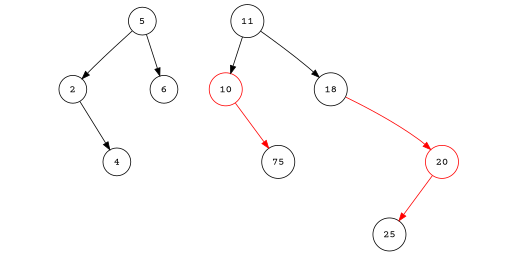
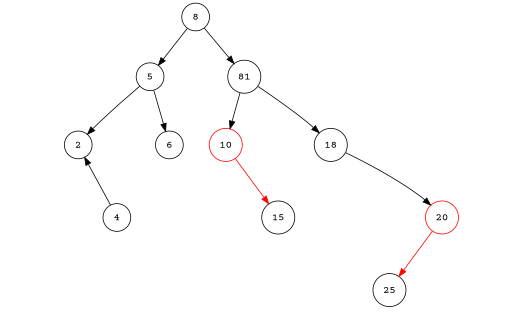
  digraph {
    fontname="Courier Prime"
    node [fontname="Courier Prime" shape=circle]
    edge [fontname="Courier Prime" style=invis]
    m8 [style=invis width=0.1]
    5
-   11
+   11 [label=81]
    m5 [style=invis width=0.1]
    2
    6
    l2 [style=invis width=0.1]
    m2 [style=invis width=0.1]
    4
    10 [color=red]
    m11 [style=invis width=0.1]
    18
    l10 [style=invis width=0.1]
    m10 [style=invis width=0.1]
-   15 [label=75]
+   15
    l18 [style=invis width=0.1]
    m18 [style=invis width=0.1]
    20 [color=red]
    m20 [style=invis width=0.1]
    n20 [label=25]
    r20 [style=invis width=0.1]
+   8
    subgraph sub_1 {
      rank=same
      m8
      5
      11
    }
    subgraph sub_2 {
      rank=same
      m5
      2
      6
    }
    subgraph sub_3 {
      rank=same
      l2
      m2
      4
    }
    subgraph sub_4 {
      rank=same
      10
      m11
      18
    }
    subgraph sub_5 {
      rank=same
      l10
      m10
      15
    }
    subgraph sub_6 {
      rank=same
      l18
      m18
      20
    }
    subgraph sub_7 {
      rank=same
      m20
      n20
      r20
    }
    m8 -> 11
    5 -> m8
    5 -> m5
    5 -> 2 [style=""]
    5 -> 6 [style=""]
    11 -> 10 [style=""]
    11 -> m11
    11 -> 18 [style=""]
    m5 -> 6
    2 -> m5
    2 -> l2
    2 -> m2
-   2 -> 4 [style=""]
+   4 -> 2 [style=""]
    l2 -> m2
    m2 -> 4
    10 -> m11
    10 -> l10
    10 -> m10
    10 -> 15 [color=red style=""]
    m11 -> 18
    18 -> l18
    18 -> m18
-   18 -> 20 [color=red style=""]
+   18 -> 20 [style=""]
    l10 -> m10
    m10 -> 15
    l18 -> m18
    m18 -> 20
    20 -> m20
    20 -> n20 [color=red style=""]
    20 -> r20
    m20 -> r20
    n20 -> m20
+   8 -> m8
+   8 -> 5 [style=""]
+   8 -> 11 [style=""]
  }
